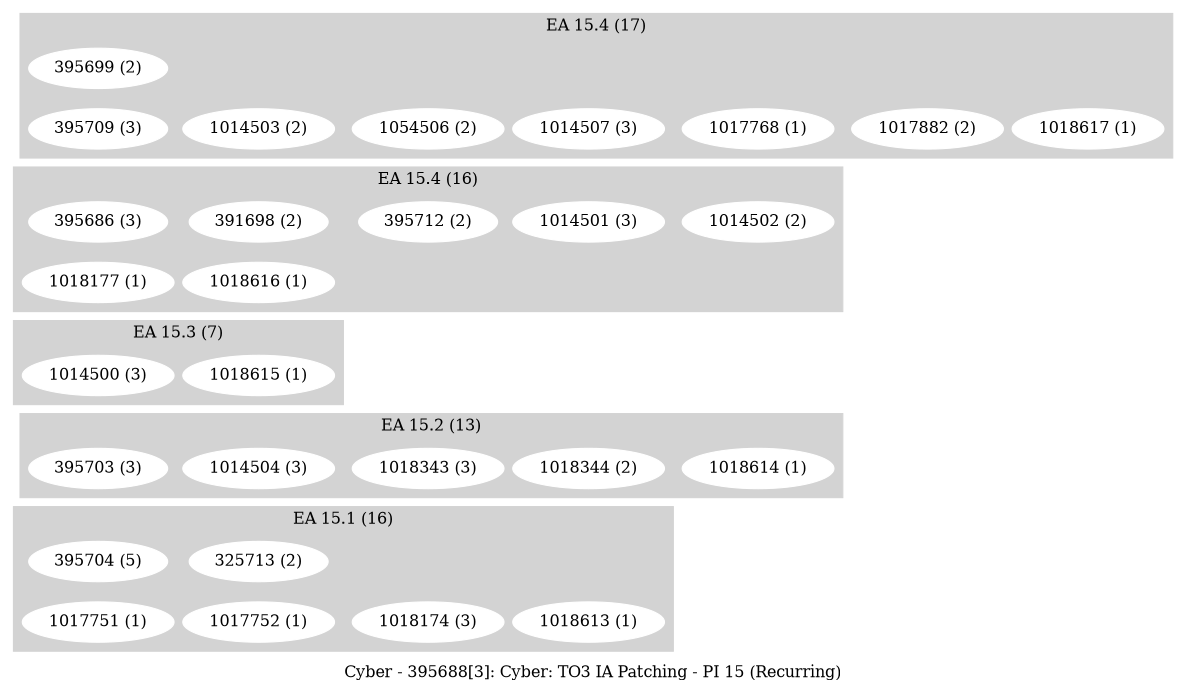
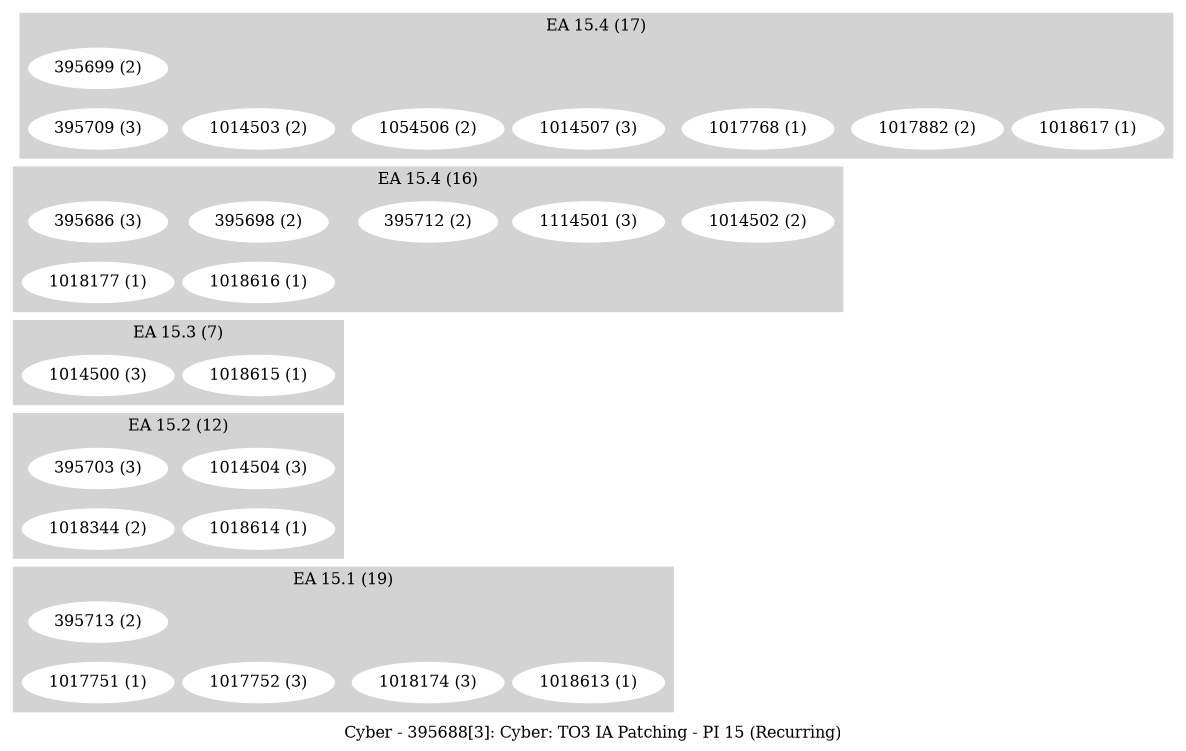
  digraph {
    label="Cyber - 395688[3]: Cyber: TO3 IA Patching - PI 15 (Recurring)"
    rankdir=LR
    ranksep=.1
    node [color=white style=filled]
    edge [style=invis]
-   "395704 (5)"
-   "395713 (2)" [label="325713 (2)"]
+   "395713 (2)"
    "1017751 (1)"
-   "1017752 (1)"
+   "1017752 (1)" [label="1017752 (3)"]
    "1018174 (3)"
    "1018613 (1)"
    "395703 (3)"
    "1014504 (3)"
-   "1018343 (3)"
    "1018344 (2)"
    "1018614 (1)"
    "1014500 (3)"
    "1018615 (1)"
    n14 [label="395686 (3)"]
-   "395698 (2)" [label="391698 (2)"]
+   "395698 (2)"
    "395712 (2)"
-   "1014501 (3)"
+   "1014501 (3)" [label="1114501 (3)"]
    "1014502 (2)"
    "1018177 (1)"
    "1018616 (1)"
    "395699 (2)"
    "395709 (3)"
    "1014503 (2)"
    n24 [label="1054506 (2)"]
    "1014507 (3)"
    "1017768 (1)"
    "1017882 (2)"
    "1018617 (1)"
    subgraph cluster_1 {
      color=lightgrey
-     label="EA 15.1 (16)"
+     label="EA 15.1 (19)"
      style=filled
-     "395704 (5)"
      "395713 (2)"
      "1017751 (1)"
      "1017752 (1)"
      "1018174 (3)"
      "1018613 (1)"
    }
    subgraph cluster_2 {
      color=lightgrey
-     label="EA 15.2 (13)"
+     label="EA 15.2 (12)"
      style=filled
      "395703 (3)"
      "1014504 (3)"
-     "1018343 (3)"
      "1018344 (2)"
      "1018614 (1)"
    }
    subgraph cluster_3 {
      color=lightgrey
      label="EA 15.3 (7)"
      style=filled
      "1014500 (3)"
      "1018615 (1)"
    }
    subgraph cluster_4 {
      color=lightgrey
      label="EA 15.4 (16)"
      style=filled
      n14
      "395698 (2)"
      "395712 (2)"
      "1014501 (3)"
      "1014502 (2)"
      "1018177 (1)"
      "1018616 (1)"
    }
    subgraph cluster_5 {
      color=lightgrey
      label="EA 15.4 (17)"
      style=filled
      "395699 (2)"
      "395709 (3)"
      "1014503 (2)"
      n24
      "1014507 (3)"
      "1017768 (1)"
      "1017882 (2)"
      "1018617 (1)"
    }
-   "395704 (5)" -> "395713 (2)"
    "1017751 (1)" -> "1017752 (1)"
    "1017752 (1)" -> "1018174 (3)"
    "1018174 (3)" -> "1018613 (1)"
    "395703 (3)" -> "1014504 (3)"
-   "1014504 (3)" -> "1018343 (3)"
-   "1018343 (3)" -> "1018344 (2)"
    "1018344 (2)" -> "1018614 (1)"
    "1014500 (3)" -> "1018615 (1)"
    n14 -> "395698 (2)"
    "395698 (2)" -> "395712 (2)"
    "395712 (2)" -> "1014501 (3)"
    "1014501 (3)" -> "1014502 (2)"
    "1018177 (1)" -> "1018616 (1)"
    "395709 (3)" -> "1014503 (2)"
    "1014503 (2)" -> n24
    n24 -> "1014507 (3)"
    "1014507 (3)" -> "1017768 (1)"
    "1017768 (1)" -> "1017882 (2)"
    "1017882 (2)" -> "1018617 (1)"
  }
